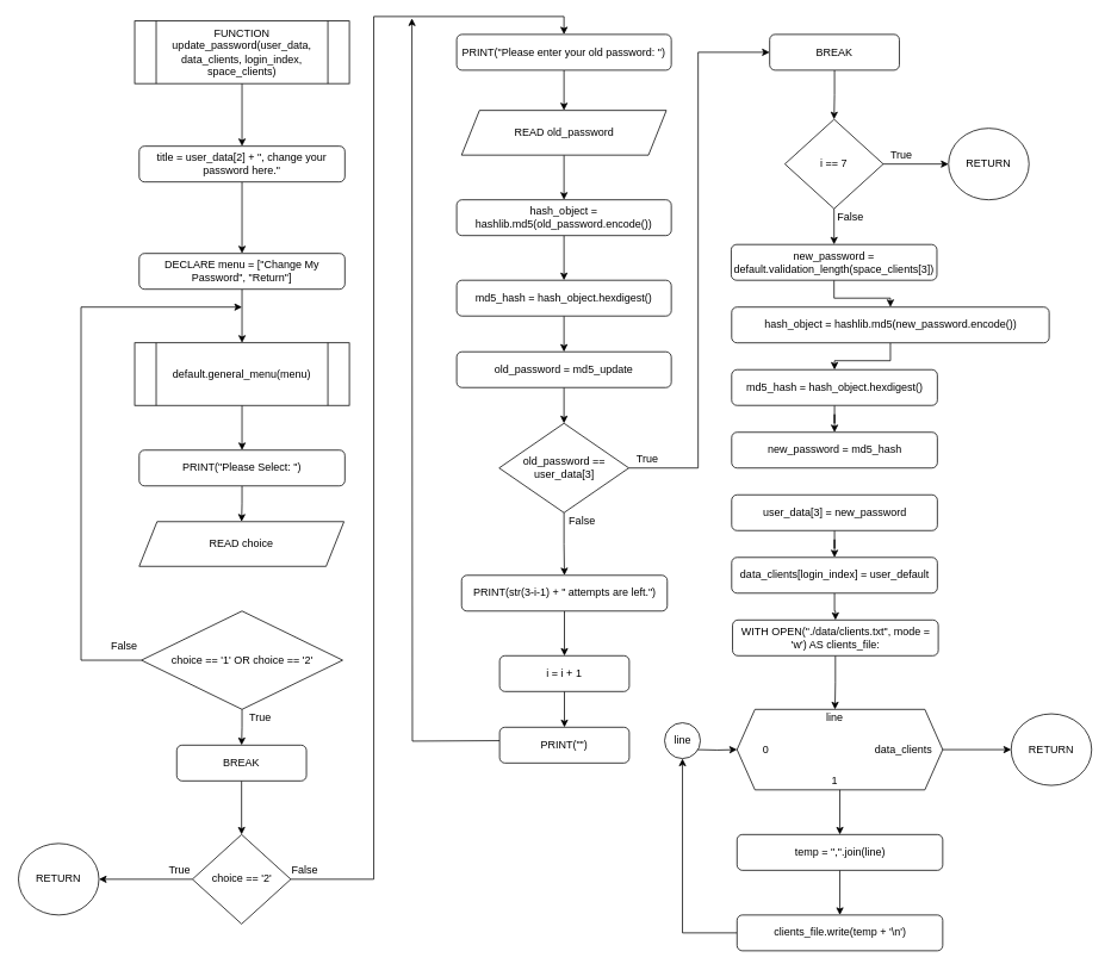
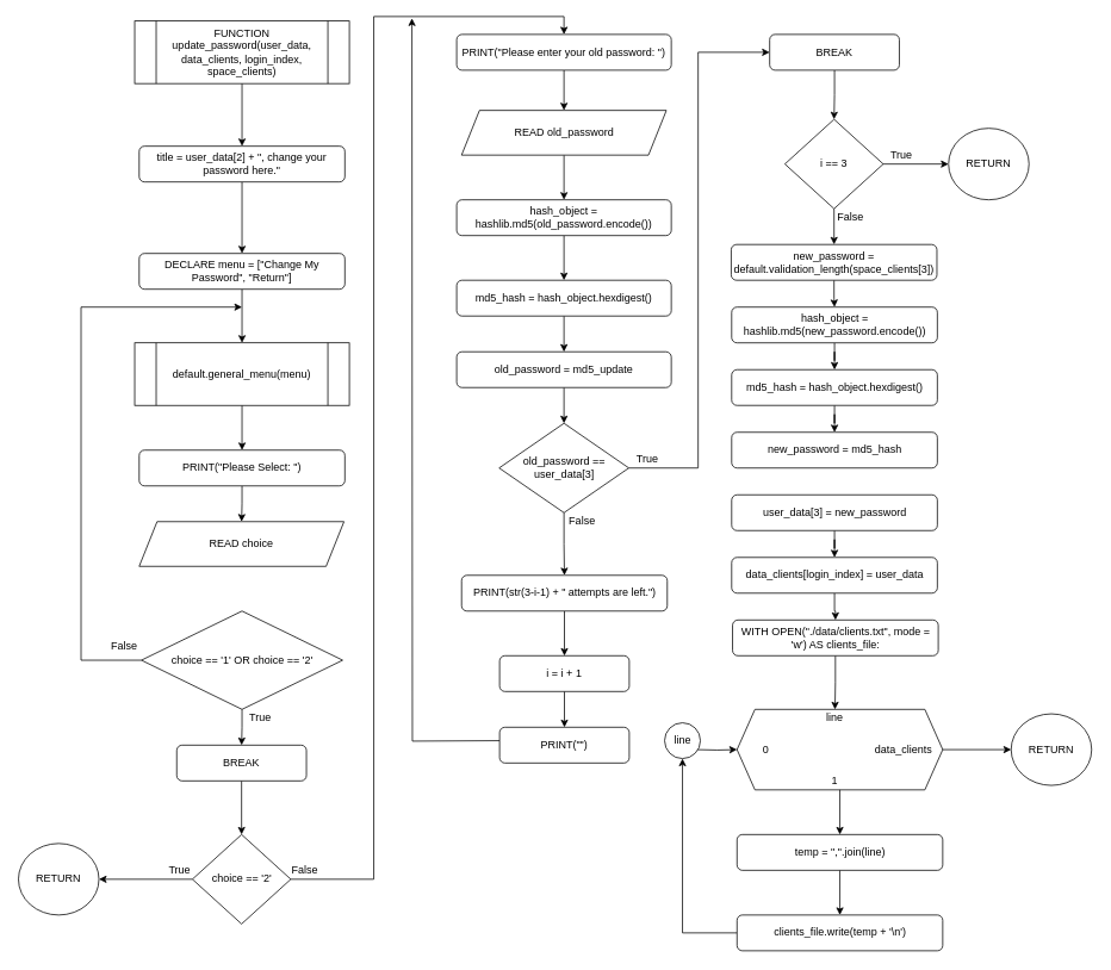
  <mxCell id="0" />
  <mxCell id="1" parent="0" />
  <mxCell id="2" value="" style="edgeStyle=orthogonalEdgeStyle;rounded=0;orthogonalLoop=1;jettySize=auto;html=1;" parent="1" source="3" target="5" edge="1"><mxGeometry relative="1" as="geometry" /></mxCell>
  <mxCell id="3" value="FUNCTION update_password(user_data, data_clients, login_index, space_clients)" style="shape=process;whiteSpace=wrap;html=1;backgroundOutline=1;" parent="1" vertex="1"><mxGeometry x="150" y="23" width="240" height="70" as="geometry" /></mxCell>
  <mxCell id="4" value="" style="edgeStyle=orthogonalEdgeStyle;rounded=0;orthogonalLoop=1;jettySize=auto;html=1;" parent="1" source="5" target="7" edge="1"><mxGeometry relative="1" as="geometry" /></mxCell>
  <mxCell id="5" value="title = user_data[2] + &quot;, change your password here.&quot;" style="rounded=1;whiteSpace=wrap;html=1;" parent="1" vertex="1"><mxGeometry x="155" y="163" width="230" height="40" as="geometry" /></mxCell>
  <mxCell id="6" value="" style="edgeStyle=orthogonalEdgeStyle;rounded=0;orthogonalLoop=1;jettySize=auto;html=1;" parent="1" source="7" target="9" edge="1"><mxGeometry relative="1" as="geometry" /></mxCell>
  <mxCell id="7" value="DECLARE menu = [&quot;Change My Password&quot;, &quot;Return&quot;]" style="rounded=1;whiteSpace=wrap;html=1;" parent="1" vertex="1"><mxGeometry x="155" y="283" width="230" height="40" as="geometry" /></mxCell>
  <mxCell id="8" value="" style="edgeStyle=orthogonalEdgeStyle;rounded=0;orthogonalLoop=1;jettySize=auto;html=1;" parent="1" source="9" target="11" edge="1"><mxGeometry relative="1" as="geometry" /></mxCell>
  <mxCell id="9" value="default.general_menu(menu)" style="shape=process;whiteSpace=wrap;html=1;backgroundOutline=1;" parent="1" vertex="1"><mxGeometry x="150" y="383" width="240" height="70" as="geometry" /></mxCell>
  <mxCell id="10" value="" style="edgeStyle=orthogonalEdgeStyle;rounded=0;orthogonalLoop=1;jettySize=auto;html=1;" parent="1" source="11" target="12" edge="1"><mxGeometry relative="1" as="geometry" /></mxCell>
  <mxCell id="11" value="PRINT(&quot;Please Select: &quot;)" style="rounded=1;whiteSpace=wrap;html=1;" parent="1" vertex="1"><mxGeometry x="155" y="503" width="230" height="40" as="geometry" /></mxCell>
  <mxCell id="12" value="READ choice" style="shape=parallelogram;perimeter=parallelogramPerimeter;whiteSpace=wrap;html=1;fixedSize=1;" parent="1" vertex="1"><mxGeometry x="155" y="583" width="229" height="50" as="geometry" /></mxCell>
  <mxCell id="13" value="" style="edgeStyle=orthogonalEdgeStyle;rounded=0;orthogonalLoop=1;jettySize=auto;html=1;" parent="1" source="15" target="20" edge="1"><mxGeometry relative="1" as="geometry" /></mxCell>
  <mxCell id="14" style="edgeStyle=orthogonalEdgeStyle;rounded=0;orthogonalLoop=1;jettySize=auto;html=1;" parent="1" source="15" edge="1"><mxGeometry relative="1" as="geometry"><mxPoint x="270" y="343" as="targetPoint" /><Array as="points"><mxPoint x="90" y="738" /><mxPoint x="90" y="343" /></Array></mxGeometry></mxCell>
  <mxCell id="15" value="choice == '1' OR choice == '2'" style="rhombus;whiteSpace=wrap;html=1;" parent="1" vertex="1"><mxGeometry x="157.5" y="683" width="225" height="110" as="geometry" /></mxCell>
  <mxCell id="16" value="" style="edgeStyle=orthogonalEdgeStyle;rounded=0;orthogonalLoop=1;jettySize=auto;html=1;" parent="1" source="18" target="23" edge="1"><mxGeometry relative="1" as="geometry" /></mxCell>
  <mxCell id="17" style="edgeStyle=orthogonalEdgeStyle;rounded=0;orthogonalLoop=1;jettySize=auto;html=1;entryX=0.5;entryY=0;entryDx=0;entryDy=0;" parent="1" source="18" target="27" edge="1"><mxGeometry relative="1" as="geometry" /></mxCell>
  <mxCell id="18" value="choice == '2'" style="rhombus;whiteSpace=wrap;html=1;" parent="1" vertex="1"><mxGeometry x="214.5" y="933" width="110" height="100" as="geometry" /></mxCell>
  <mxCell id="19" value="" style="edgeStyle=orthogonalEdgeStyle;rounded=0;orthogonalLoop=1;jettySize=auto;html=1;" parent="1" source="20" target="18" edge="1"><mxGeometry relative="1" as="geometry" /></mxCell>
  <mxCell id="20" value="BREAK" style="rounded=1;whiteSpace=wrap;html=1;" parent="1" vertex="1"><mxGeometry x="197" y="833" width="145" height="40" as="geometry" /></mxCell>
  <mxCell id="21" value="True" style="text;html=1;align=center;verticalAlign=middle;resizable=0;points=[];autosize=1;strokeColor=none;" parent="1" vertex="1"><mxGeometry x="270" y="793" width="40" height="20" as="geometry" /></mxCell>
  <mxCell id="22" value="False" style="text;html=1;align=center;verticalAlign=middle;resizable=0;points=[];autosize=1;strokeColor=none;" parent="1" vertex="1"><mxGeometry x="118" y="713" width="40" height="20" as="geometry" /></mxCell>
  <mxCell id="23" value="RETURN" style="ellipse;whiteSpace=wrap;html=1;" parent="1" vertex="1"><mxGeometry x="20" y="943" width="90" height="80" as="geometry" /></mxCell>
  <mxCell id="24" value="False" style="text;html=1;align=center;verticalAlign=middle;resizable=0;points=[];autosize=1;strokeColor=none;" parent="1" vertex="1"><mxGeometry x="320" y="963" width="40" height="20" as="geometry" /></mxCell>
  <mxCell id="25" value="True" style="text;html=1;align=center;verticalAlign=middle;resizable=0;points=[];autosize=1;strokeColor=none;" parent="1" vertex="1"><mxGeometry x="180" y="963" width="40" height="20" as="geometry" /></mxCell>
  <mxCell id="26" value="" style="edgeStyle=orthogonalEdgeStyle;rounded=0;orthogonalLoop=1;jettySize=auto;html=1;" parent="1" source="27" target="29" edge="1"><mxGeometry relative="1" as="geometry" /></mxCell>
  <mxCell id="27" value="PRINT(&quot;Please enter your old password: &quot;)" style="rounded=1;whiteSpace=wrap;html=1;" parent="1" vertex="1"><mxGeometry x="510" y="38" width="240" height="40" as="geometry" /></mxCell>
  <mxCell id="28" value="" style="edgeStyle=orthogonalEdgeStyle;rounded=0;orthogonalLoop=1;jettySize=auto;html=1;" parent="1" source="29" target="31" edge="1"><mxGeometry relative="1" as="geometry" /></mxCell>
  <mxCell id="29" value="READ old_password" style="shape=parallelogram;perimeter=parallelogramPerimeter;whiteSpace=wrap;html=1;fixedSize=1;" parent="1" vertex="1"><mxGeometry x="515.5" y="123" width="229" height="50" as="geometry" /></mxCell>
  <mxCell id="30" value="" style="edgeStyle=orthogonalEdgeStyle;rounded=0;orthogonalLoop=1;jettySize=auto;html=1;" parent="1" source="31" target="33" edge="1"><mxGeometry relative="1" as="geometry" /></mxCell>
  <mxCell id="31" value="hash_object = hashlib.md5(old_password.encode())" style="rounded=1;whiteSpace=wrap;html=1;" parent="1" vertex="1"><mxGeometry x="510" y="223" width="240" height="40" as="geometry" /></mxCell>
  <mxCell id="32" value="" style="edgeStyle=orthogonalEdgeStyle;rounded=0;orthogonalLoop=1;jettySize=auto;html=1;" parent="1" source="33" target="35" edge="1"><mxGeometry relative="1" as="geometry" /></mxCell>
  <mxCell id="33" value="md5_hash = hash_object.hexdigest()" style="rounded=1;whiteSpace=wrap;html=1;" parent="1" vertex="1"><mxGeometry x="510" y="313" width="240" height="40" as="geometry" /></mxCell>
  <mxCell id="34" value="" style="edgeStyle=orthogonalEdgeStyle;rounded=0;orthogonalLoop=1;jettySize=auto;html=1;" parent="1" source="35" target="38" edge="1"><mxGeometry relative="1" as="geometry" /></mxCell>
  <mxCell id="35" value="old_password = md5_update" style="rounded=1;whiteSpace=wrap;html=1;" parent="1" vertex="1"><mxGeometry x="510" y="393" width="240" height="40" as="geometry" /></mxCell>
  <mxCell id="36" value="" style="edgeStyle=orthogonalEdgeStyle;rounded=0;orthogonalLoop=1;jettySize=auto;html=1;" parent="1" source="38" target="40" edge="1"><mxGeometry relative="1" as="geometry"><Array as="points"><mxPoint x="780" y="523" /><mxPoint x="780" y="58" /></Array></mxGeometry></mxCell>
  <mxCell id="37" value="" style="edgeStyle=orthogonalEdgeStyle;rounded=0;orthogonalLoop=1;jettySize=auto;html=1;" parent="1" source="38" target="43" edge="1"><mxGeometry relative="1" as="geometry" /></mxCell>
  <mxCell id="38" value="old_password == user_data[3]" style="rhombus;whiteSpace=wrap;html=1;" parent="1" vertex="1"><mxGeometry x="557.5" y="473" width="145" height="100" as="geometry" /></mxCell>
  <mxCell id="39" value="" style="edgeStyle=orthogonalEdgeStyle;rounded=0;orthogonalLoop=1;jettySize=auto;html=1;" parent="1" source="40" target="51" edge="1"><mxGeometry relative="1" as="geometry" /></mxCell>
  <mxCell id="40" value="BREAK" style="rounded=1;whiteSpace=wrap;html=1;" parent="1" vertex="1"><mxGeometry x="860" y="38" width="145" height="40" as="geometry" /></mxCell>
  <mxCell id="41" value="True" style="text;html=1;align=center;verticalAlign=middle;resizable=0;points=[];autosize=1;strokeColor=none;" parent="1" vertex="1"><mxGeometry x="702.5" y="503" width="40" height="20" as="geometry" /></mxCell>
  <mxCell id="42" value="" style="edgeStyle=orthogonalEdgeStyle;rounded=0;orthogonalLoop=1;jettySize=auto;html=1;" parent="1" source="43" target="45" edge="1"><mxGeometry relative="1" as="geometry" /></mxCell>
  <mxCell id="43" value="PRINT(str(3-i-1) + &quot; attempts are left.&quot;)" style="rounded=1;whiteSpace=wrap;html=1;" parent="1" vertex="1"><mxGeometry x="515.5" y="643" width="230" height="40" as="geometry" /></mxCell>
  <mxCell id="44" value="" style="edgeStyle=orthogonalEdgeStyle;rounded=0;orthogonalLoop=1;jettySize=auto;html=1;" parent="1" source="45" target="47" edge="1"><mxGeometry relative="1" as="geometry" /></mxCell>
  <mxCell id="45" value="i = i + 1" style="rounded=1;whiteSpace=wrap;html=1;" parent="1" vertex="1"><mxGeometry x="558" y="733" width="145" height="40" as="geometry" /></mxCell>
  <mxCell id="46" style="edgeStyle=orthogonalEdgeStyle;rounded=0;orthogonalLoop=1;jettySize=auto;html=1;" parent="1" edge="1"><mxGeometry relative="1" as="geometry"><mxPoint x="460" y="20" as="targetPoint" /><mxPoint x="558" y="828" as="sourcePoint" /></mxGeometry></mxCell>
  <mxCell id="47" value="PRINT(&quot;&quot;)" style="rounded=1;whiteSpace=wrap;html=1;" parent="1" vertex="1"><mxGeometry x="558" y="813" width="145" height="40" as="geometry" /></mxCell>
  <mxCell id="48" value="False" style="text;html=1;align=center;verticalAlign=middle;resizable=0;points=[];autosize=1;strokeColor=none;" parent="1" vertex="1"><mxGeometry x="630" y="573" width="40" height="20" as="geometry" /></mxCell>
  <mxCell id="49" value="" style="edgeStyle=orthogonalEdgeStyle;rounded=0;orthogonalLoop=1;jettySize=auto;html=1;" parent="1" source="51" target="52" edge="1"><mxGeometry relative="1" as="geometry" /></mxCell>
  <mxCell id="50" value="" style="edgeStyle=orthogonalEdgeStyle;rounded=0;orthogonalLoop=1;jettySize=auto;html=1;" parent="1" source="51" target="54" edge="1"><mxGeometry relative="1" as="geometry" /></mxCell>
- <mxCell id="51" value="i == 7" style="rhombus;whiteSpace=wrap;html=1;" parent="1" vertex="1"><mxGeometry x="877" y="133" width="110" height="100" as="geometry" /></mxCell>
+ <mxCell id="51" value="i == 3" style="rhombus;whiteSpace=wrap;html=1;" parent="1" vertex="1"><mxGeometry x="877" y="133" width="110" height="100" as="geometry" /></mxCell>
  <mxCell id="52" value="RETURN" style="ellipse;whiteSpace=wrap;html=1;" parent="1" vertex="1"><mxGeometry x="1060" y="143" width="90" height="80" as="geometry" /></mxCell>
  <mxCell id="53" value="" style="edgeStyle=orthogonalEdgeStyle;rounded=0;orthogonalLoop=1;jettySize=auto;html=1;" parent="1" source="54" target="58" edge="1"><mxGeometry relative="1" as="geometry" /></mxCell>
  <mxCell id="54" value="new_password = default.validation_length(space_clients[3])" style="rounded=1;whiteSpace=wrap;html=1;" parent="1" vertex="1"><mxGeometry x="817" y="273" width="230" height="40" as="geometry" /></mxCell>
  <mxCell id="55" value="True" style="text;html=1;align=center;verticalAlign=middle;resizable=0;points=[];autosize=1;strokeColor=none;" parent="1" vertex="1"><mxGeometry x="987" y="163" width="40" height="20" as="geometry" /></mxCell>
  <mxCell id="56" value="False" style="text;html=1;align=center;verticalAlign=middle;resizable=0;points=[];autosize=1;strokeColor=none;" parent="1" vertex="1"><mxGeometry x="930" y="233" width="40" height="20" as="geometry" /></mxCell>
  <mxCell id="57" value="" style="edgeStyle=orthogonalEdgeStyle;rounded=0;orthogonalLoop=1;jettySize=auto;html=1;" parent="1" source="58" target="60" edge="1"><mxGeometry relative="1" as="geometry" /></mxCell>
- <mxCell id="58" value="hash_object = hashlib.md5(new_password.encode())" style="rounded=1;whiteSpace=wrap;html=1;" parent="1" vertex="1"><mxGeometry x="817.5" y="343" width="355" height="40" as="geometry" /></mxCell>
+ <mxCell id="58" value="hash_object = hashlib.md5(new_password.encode())" style="rounded=1;whiteSpace=wrap;html=1;" parent="1" vertex="1"><mxGeometry x="817.5" y="343" width="230" height="40" as="geometry" /></mxCell>
  <mxCell id="59" value="" style="edgeStyle=orthogonalEdgeStyle;rounded=0;orthogonalLoop=1;jettySize=auto;html=1;" parent="1" source="60" target="61" edge="1"><mxGeometry relative="1" as="geometry" /></mxCell>
  <mxCell id="60" value="md5_hash = hash_object.hexdigest()" style="rounded=1;whiteSpace=wrap;html=1;" parent="1" vertex="1"><mxGeometry x="817.5" y="413" width="230" height="40" as="geometry" /></mxCell>
  <mxCell id="61" value="new_password = md5_hash" style="rounded=1;whiteSpace=wrap;html=1;" parent="1" vertex="1"><mxGeometry x="817.5" y="483" width="230" height="40" as="geometry" /></mxCell>
  <mxCell id="62" value="" style="edgeStyle=orthogonalEdgeStyle;rounded=0;orthogonalLoop=1;jettySize=auto;html=1;" parent="1" source="63" target="65" edge="1"><mxGeometry relative="1" as="geometry" /></mxCell>
  <mxCell id="63" value="user_data[3] = new_password" style="rounded=1;whiteSpace=wrap;html=1;" parent="1" vertex="1"><mxGeometry x="817.5" y="553" width="230" height="40" as="geometry" /></mxCell>
  <mxCell id="64" value="" style="edgeStyle=orthogonalEdgeStyle;rounded=0;orthogonalLoop=1;jettySize=auto;html=1;" edge="1" parent="1" source="65" target="68"><mxGeometry relative="1" as="geometry" /></mxCell>
- <mxCell id="65" value="data_clients[login_index] = user_default" style="rounded=1;whiteSpace=wrap;html=1;" parent="1" vertex="1"><mxGeometry x="817.5" y="623" width="230" height="40" as="geometry" /></mxCell>
+ <mxCell id="65" value="data_clients[login_index] = user_data" style="rounded=1;whiteSpace=wrap;html=1;" parent="1" vertex="1"><mxGeometry x="817.5" y="623" width="230" height="40" as="geometry" /></mxCell>
  <mxCell id="66" value="RETURN" style="ellipse;whiteSpace=wrap;html=1;" parent="1" vertex="1"><mxGeometry x="1130" y="798" width="90" height="80" as="geometry" /></mxCell>
  <mxCell id="67" style="edgeStyle=orthogonalEdgeStyle;rounded=0;orthogonalLoop=1;jettySize=auto;html=1;entryX=0.5;entryY=0;entryDx=0;entryDy=0;" edge="1" parent="1" source="68" target="71"><mxGeometry relative="1" as="geometry" /></mxCell>
  <mxCell id="68" value="WITH OPEN(&quot;./data/clients.txt&quot;, mode = 'w') AS clients_file:" style="rounded=1;whiteSpace=wrap;html=1;" vertex="1" parent="1"><mxGeometry x="818.5" y="693" width="230" height="40" as="geometry" /></mxCell>
  <mxCell id="69" value="" style="group" vertex="1" connectable="0" parent="1"><mxGeometry x="823.5" y="793" width="230" height="90" as="geometry" /></mxCell>
  <mxCell id="70" value="" style="shape=hexagon;perimeter=hexagonPerimeter2;whiteSpace=wrap;html=1;fixedSize=1;" vertex="1" parent="69"><mxGeometry width="230.0" height="90" as="geometry" /></mxCell>
  <mxCell id="71" value="line" style="text;html=1;strokeColor=none;fillColor=none;align=center;verticalAlign=middle;whiteSpace=wrap;rounded=0;" vertex="1" parent="69"><mxGeometry x="87.619" width="43.81" height="20" as="geometry" /></mxCell>
  <mxCell id="72" value="0" style="text;html=1;strokeColor=none;fillColor=none;align=center;verticalAlign=middle;whiteSpace=wrap;rounded=0;" vertex="1" parent="69"><mxGeometry x="10.952" y="35" width="43.81" height="20" as="geometry" /></mxCell>
  <mxCell id="73" value="1" style="text;html=1;strokeColor=none;fillColor=none;align=center;verticalAlign=middle;whiteSpace=wrap;rounded=0;" vertex="1" parent="69"><mxGeometry x="87.619" y="70" width="43.81" height="20" as="geometry" /></mxCell>
  <mxCell id="74" value="data_clients" style="text;html=1;strokeColor=none;fillColor=none;align=center;verticalAlign=middle;whiteSpace=wrap;rounded=0;" vertex="1" parent="69"><mxGeometry x="164.286" y="35" width="43.81" height="20" as="geometry" /></mxCell>
  <mxCell id="75" value="" style="edgeStyle=orthogonalEdgeStyle;rounded=0;orthogonalLoop=1;jettySize=auto;html=1;" edge="1" parent="1" source="76" target="78"><mxGeometry relative="1" as="geometry" /></mxCell>
  <mxCell id="76" value="temp = &quot;,&quot;.join(line)" style="rounded=1;whiteSpace=wrap;html=1;" vertex="1" parent="1"><mxGeometry x="823.5" y="933" width="230" height="40" as="geometry" /></mxCell>
  <mxCell id="77" style="edgeStyle=orthogonalEdgeStyle;rounded=0;orthogonalLoop=1;jettySize=auto;html=1;entryX=0.5;entryY=1;entryDx=0;entryDy=0;" edge="1" parent="1" source="78" target="81"><mxGeometry relative="1" as="geometry" /></mxCell>
  <mxCell id="78" value="clients_file.write(temp + '\n')" style="rounded=1;whiteSpace=wrap;html=1;" vertex="1" parent="1"><mxGeometry x="823.5" y="1023" width="230" height="40" as="geometry" /></mxCell>
  <mxCell id="79" value="" style="edgeStyle=orthogonalEdgeStyle;rounded=0;orthogonalLoop=1;jettySize=auto;html=1;" edge="1" parent="1" source="70" target="76"><mxGeometry relative="1" as="geometry" /></mxCell>
  <mxCell id="80" style="edgeStyle=orthogonalEdgeStyle;rounded=0;orthogonalLoop=1;jettySize=auto;html=1;entryX=0;entryY=0.5;entryDx=0;entryDy=0;" edge="1" parent="1" target="70"><mxGeometry relative="1" as="geometry"><mxPoint x="778.5" y="838" as="sourcePoint" /></mxGeometry></mxCell>
  <mxCell id="81" value="line" style="ellipse;whiteSpace=wrap;html=1;aspect=fixed;" vertex="1" parent="1"><mxGeometry x="742.5" y="808" width="40" height="40" as="geometry" /></mxCell>
  <mxCell id="82" style="edgeStyle=orthogonalEdgeStyle;rounded=0;orthogonalLoop=1;jettySize=auto;html=1;entryX=0;entryY=0.5;entryDx=0;entryDy=0;" edge="1" parent="1" source="70" target="66"><mxGeometry relative="1" as="geometry" /></mxCell>
